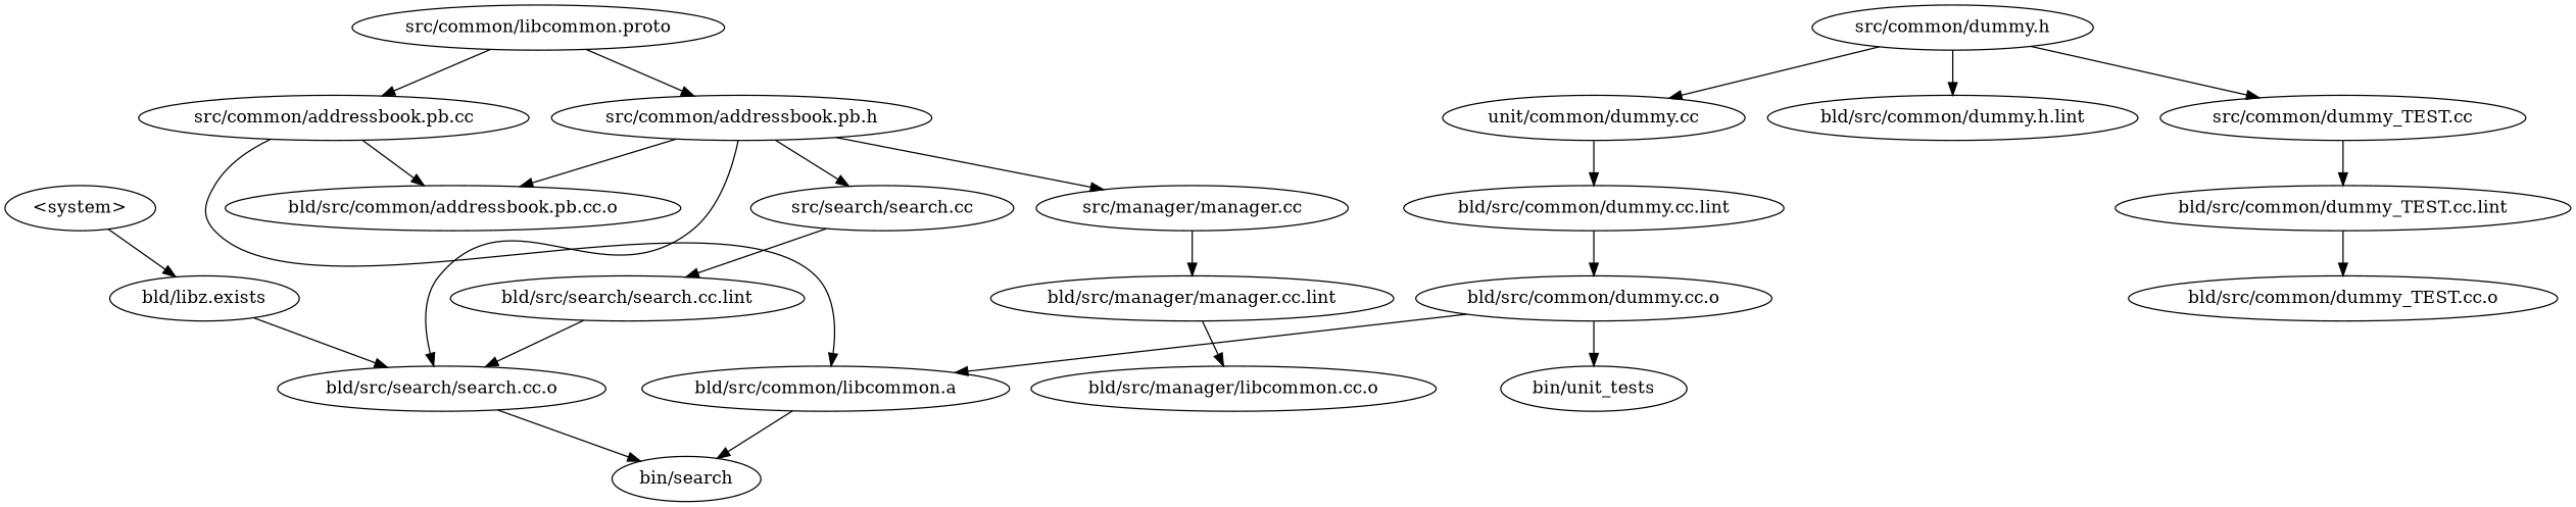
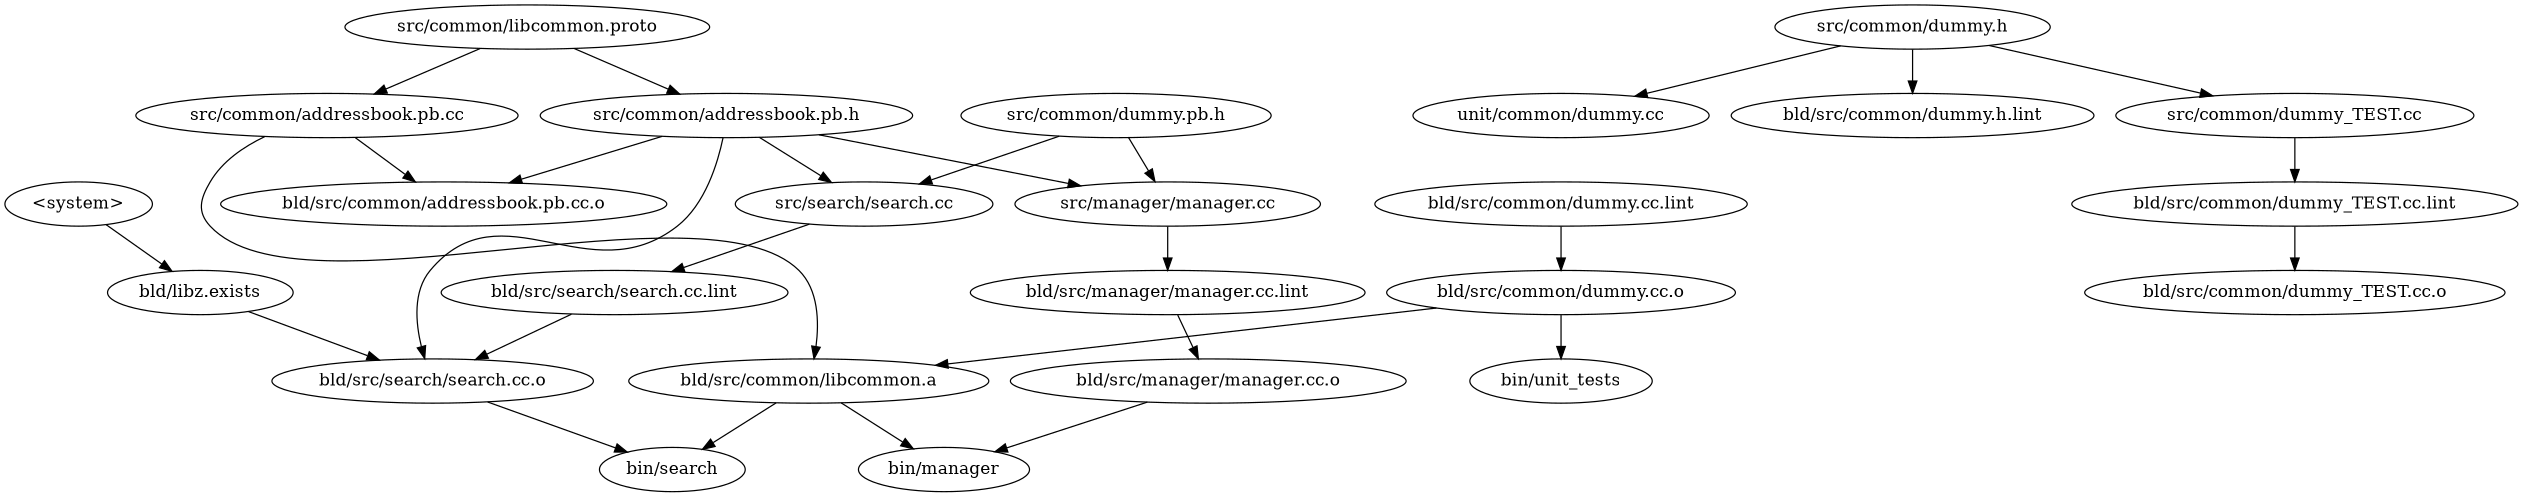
  digraph {
-   "bld/src/manager/manager.cc.o" [label="bld/src/manager/libcommon.cc.o"]
+   "bld/src/manager/manager.cc.o"
+   "bin/manager"
    "bld/src/common/libcommon.a"
    "bin/search"
    "bld/src/search/search.cc.o"
    "bld/src/common/dummy.cc.o"
    "bin/unit_tests"
    "src/common/addressbook.pb.h"
    "bld/src/common/addressbook.pb.cc.o"
    "src/manager/manager.cc"
    "src/search/search.cc"
    "bld/src/manager/manager.cc.lint"
    "bld/src/search/search.cc.lint"
    "bld/libz.exists"
    "src/common/addressbook.pb.cc"
    "bld/src/common/dummy.cc.lint"
    "bld/src/common/dummy_TEST.cc.lint"
    "bld/src/common/dummy_TEST.cc.o"
    n19 [label="unit/common/dummy.cc"]
    "src/common/dummy.h"
    "bld/src/common/dummy.h.lint"
    "src/common/dummy_TEST.cc"
    n23 [label="src/common/libcommon.proto"]
    "<system>"
+   "src/common/dummy.pb.h"
+   "bld/src/manager/manager.cc.o" -> "bin/manager"
+   "bld/src/common/libcommon.a" -> "bin/manager"
    "bld/src/common/libcommon.a" -> "bin/search"
    "bld/src/search/search.cc.o" -> "bin/search"
    "bld/src/common/dummy.cc.o" -> "bld/src/common/libcommon.a"
    "bld/src/common/dummy.cc.o" -> "bin/unit_tests"
    "src/common/addressbook.pb.h" -> "bld/src/search/search.cc.o"
    "src/common/addressbook.pb.h" -> "bld/src/common/addressbook.pb.cc.o"
    "src/common/addressbook.pb.h" -> "src/manager/manager.cc"
    "src/common/addressbook.pb.h" -> "src/search/search.cc"
    "src/manager/manager.cc" -> "bld/src/manager/manager.cc.lint"
    "src/search/search.cc" -> "bld/src/search/search.cc.lint"
    "bld/src/manager/manager.cc.lint" -> "bld/src/manager/manager.cc.o"
    "bld/src/search/search.cc.lint" -> "bld/src/search/search.cc.o"
    "bld/libz.exists" -> "bld/src/search/search.cc.o"
    "src/common/addressbook.pb.cc" -> "bld/src/common/libcommon.a"
    "src/common/addressbook.pb.cc" -> "bld/src/common/addressbook.pb.cc.o"
    "bld/src/common/dummy.cc.lint" -> "bld/src/common/dummy.cc.o"
    "bld/src/common/dummy_TEST.cc.lint" -> "bld/src/common/dummy_TEST.cc.o"
-   n19 -> "bld/src/common/dummy.cc.lint"
    "src/common/dummy.h" -> n19
    "src/common/dummy.h" -> "bld/src/common/dummy.h.lint"
    "src/common/dummy.h" -> "src/common/dummy_TEST.cc"
    "src/common/dummy_TEST.cc" -> "bld/src/common/dummy_TEST.cc.lint"
    n23 -> "src/common/addressbook.pb.h"
    n23 -> "src/common/addressbook.pb.cc"
    "<system>" -> "bld/libz.exists"
+   "src/common/dummy.pb.h" -> "src/manager/manager.cc"
+   "src/common/dummy.pb.h" -> "src/search/search.cc"
  }
